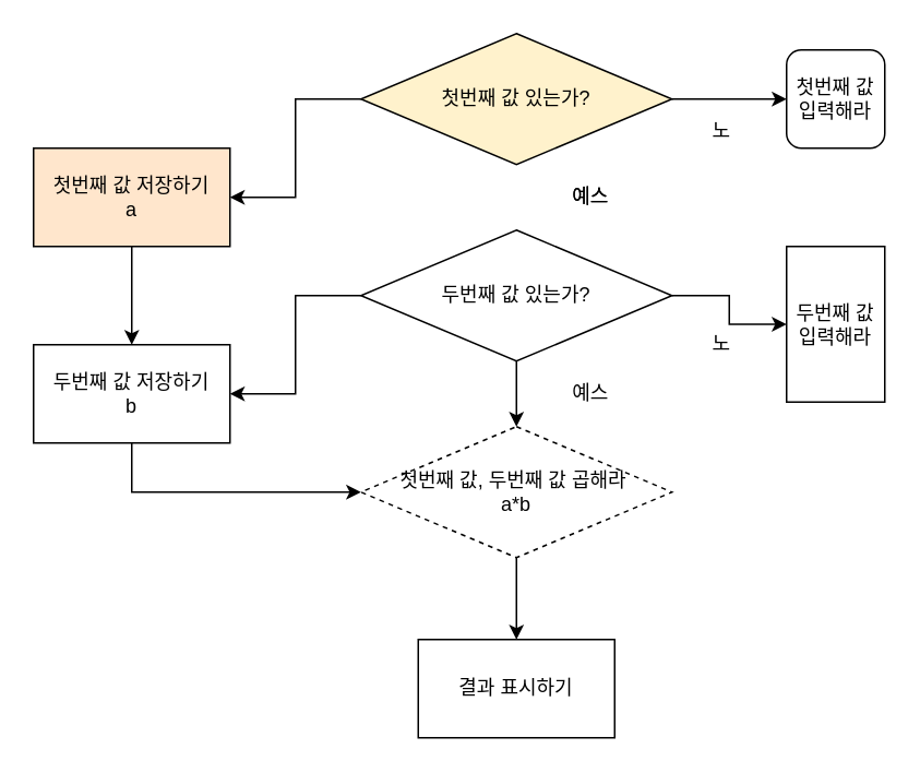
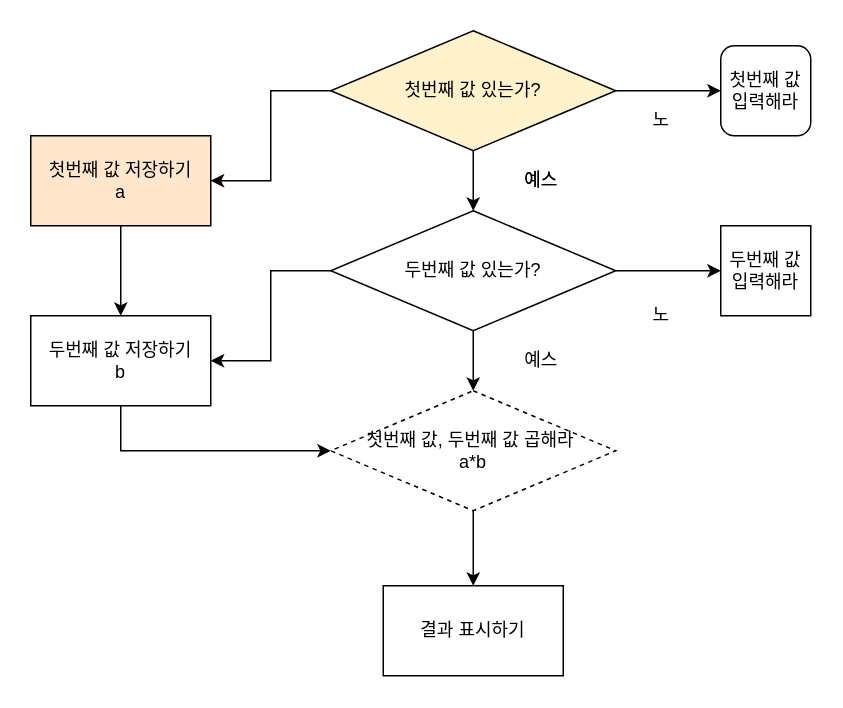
  <mxCell id="0" />
  <mxCell id="1" parent="0" />
  <mxCell id="2" style="edgeStyle=orthogonalEdgeStyle;rounded=0;orthogonalLoop=1;jettySize=auto;html=1;exitX=0.5;exitY=1;exitDx=0;exitDy=0;entryX=0.5;entryY=0;entryDx=0;entryDy=0;" edge="1" parent="1" source="3" target="6"><mxGeometry relative="1" as="geometry" /></mxCell>
  <mxCell id="3" value="첫번째 값 저장하기&lt;br&gt;a" style="rounded=0;whiteSpace=wrap;html=1;strokeColor=#000000;fillColor=#ffe6cc;" vertex="1" parent="1"><mxGeometry x="20" y="90" width="120" height="60" as="geometry" /></mxCell>
  <mxCell id="4" style="edgeStyle=orthogonalEdgeStyle;rounded=0;orthogonalLoop=1;jettySize=auto;html=1;exitX=1;exitY=0.5;exitDx=0;exitDy=0;entryX=1;entryY=0.5;entryDx=0;entryDy=0;" edge="1" parent="1" source="6" target="6"><mxGeometry relative="1" as="geometry"><mxPoint x="310" y="240" as="targetPoint" /><Array as="points" /></mxGeometry></mxCell>
  <mxCell id="5" style="edgeStyle=orthogonalEdgeStyle;rounded=0;orthogonalLoop=1;jettySize=auto;html=1;exitX=0.5;exitY=1;exitDx=0;exitDy=0;" edge="1" parent="1" source="6" target="16"><mxGeometry relative="1" as="geometry" /></mxCell>
  <mxCell id="6" value="두번째 값 저장하기&lt;br&gt;b" style="rounded=0;whiteSpace=wrap;html=1;strokeColor=#000000;" vertex="1" parent="1"><mxGeometry x="20" y="210" width="120" height="60" as="geometry" /></mxCell>
+ <mxCell id="7" style="edgeStyle=orthogonalEdgeStyle;rounded=0;orthogonalLoop=1;jettySize=auto;html=1;exitX=0.5;exitY=1;exitDx=0;exitDy=0;entryX=0.5;entryY=0;entryDx=0;entryDy=0;" edge="1" parent="1" source="10" target="14"><mxGeometry relative="1" as="geometry" /></mxCell>
  <mxCell id="8" style="edgeStyle=orthogonalEdgeStyle;rounded=0;orthogonalLoop=1;jettySize=auto;html=1;exitX=1;exitY=0.5;exitDx=0;exitDy=0;entryX=0;entryY=0.5;entryDx=0;entryDy=0;" edge="1" parent="1" source="10" target="19"><mxGeometry relative="1" as="geometry" /></mxCell>
  <mxCell id="9" style="edgeStyle=orthogonalEdgeStyle;rounded=0;orthogonalLoop=1;jettySize=auto;html=1;exitX=0;exitY=0.5;exitDx=0;exitDy=0;entryX=1;entryY=0.5;entryDx=0;entryDy=0;" edge="1" parent="1" source="10" target="3"><mxGeometry relative="1" as="geometry" /></mxCell>
  <mxCell id="10" value="첫번째 값 있는가?" style="rhombus;whiteSpace=wrap;html=1;strokeColor=#000000;fillColor=#fff2cc;" vertex="1" parent="1"><mxGeometry x="220" y="20" width="190" height="80" as="geometry" /></mxCell>
  <mxCell id="11" style="edgeStyle=orthogonalEdgeStyle;rounded=0;orthogonalLoop=1;jettySize=auto;html=1;exitX=0.5;exitY=1;exitDx=0;exitDy=0;entryX=0.5;entryY=0;entryDx=0;entryDy=0;" edge="1" parent="1" source="14" target="16"><mxGeometry relative="1" as="geometry"><Array as="points"><mxPoint x="315" y="240" /><mxPoint x="315" y="240" /></Array></mxGeometry></mxCell>
  <mxCell id="12" style="edgeStyle=orthogonalEdgeStyle;rounded=0;orthogonalLoop=1;jettySize=auto;html=1;exitX=1;exitY=0.5;exitDx=0;exitDy=0;entryX=0;entryY=0.5;entryDx=0;entryDy=0;" edge="1" parent="1" source="14" target="20"><mxGeometry relative="1" as="geometry" /></mxCell>
  <mxCell id="13" style="edgeStyle=orthogonalEdgeStyle;rounded=0;orthogonalLoop=1;jettySize=auto;html=1;exitX=0;exitY=0.5;exitDx=0;exitDy=0;" edge="1" parent="1" source="14" target="6"><mxGeometry relative="1" as="geometry" /></mxCell>
  <mxCell id="14" value="두번째 값 있는가?" style="rhombus;whiteSpace=wrap;html=1;strokeColor=#000000;" vertex="1" parent="1"><mxGeometry x="220" y="140" width="190" height="80" as="geometry" /></mxCell>
  <mxCell id="15" style="edgeStyle=orthogonalEdgeStyle;rounded=0;orthogonalLoop=1;jettySize=auto;html=1;exitX=0.5;exitY=1;exitDx=0;exitDy=0;entryX=0.5;entryY=0;entryDx=0;entryDy=0;" edge="1" parent="1" source="16" target="21"><mxGeometry relative="1" as="geometry" /></mxCell>
  <mxCell id="16" value="첫번째 값, 두번째 값 곱해라&amp;nbsp;&lt;br&gt;a*b" style="rhombus;whiteSpace=wrap;html=1;strokeColor=#000000;dashed=1;" vertex="1" parent="1"><mxGeometry x="220" y="260" width="190" height="80" as="geometry" /></mxCell>
  <mxCell id="17" value="예스" style="text;html=1;align=center;verticalAlign=middle;resizable=0;points=[];autosize=1;strokeColor=none;" vertex="1" parent="1"><mxGeometry x="340" y="110" width="40" height="20" as="geometry" /></mxCell>
  <mxCell id="18" value="예스" style="text;html=1;align=center;verticalAlign=middle;resizable=0;points=[];autosize=1;strokeColor=none;" vertex="1" parent="1"><mxGeometry x="340" y="230" width="40" height="20" as="geometry" /></mxCell>
  <mxCell id="19" value="첫번째 값 입력해라" style="whiteSpace=wrap;html=1;aspect=fixed;strokeColor=#000000;rounded=1;" vertex="1" parent="1"><mxGeometry x="480" y="30" width="60" height="60" as="geometry" /></mxCell>
- <mxCell id="20" value="두번째 값 입력해라" style="whiteSpace=wrap;html=1;aspect=fixed;strokeColor=#000000;" vertex="1" parent="1"><mxGeometry x="480" y="150" width="60" height="95" as="geometry" /></mxCell>
+ <mxCell id="20" value="두번째 값 입력해라" style="whiteSpace=wrap;html=1;aspect=fixed;strokeColor=#000000;" vertex="1" parent="1"><mxGeometry x="480" y="150" width="60" height="60" as="geometry" /></mxCell>
  <mxCell id="21" value="결과 표시하기" style="rounded=0;whiteSpace=wrap;html=1;strokeColor=#000000;" vertex="1" parent="1"><mxGeometry x="255" y="390" width="120" height="60" as="geometry" /></mxCell>
  <mxCell id="22" value="예스" style="text;html=1;align=center;verticalAlign=middle;resizable=0;points=[];autosize=1;strokeColor=none;" vertex="1" parent="1"><mxGeometry x="340" y="110" width="40" height="20" as="geometry" /></mxCell>
  <mxCell id="23" value="노" style="text;html=1;align=center;verticalAlign=middle;resizable=0;points=[];autosize=1;strokeColor=none;" vertex="1" parent="1"><mxGeometry x="425" y="70" width="30" height="20" as="geometry" /></mxCell>
  <mxCell id="24" value="노" style="text;html=1;align=center;verticalAlign=middle;resizable=0;points=[];autosize=1;strokeColor=none;" vertex="1" parent="1"><mxGeometry x="425" y="200" width="30" height="20" as="geometry" /></mxCell>
